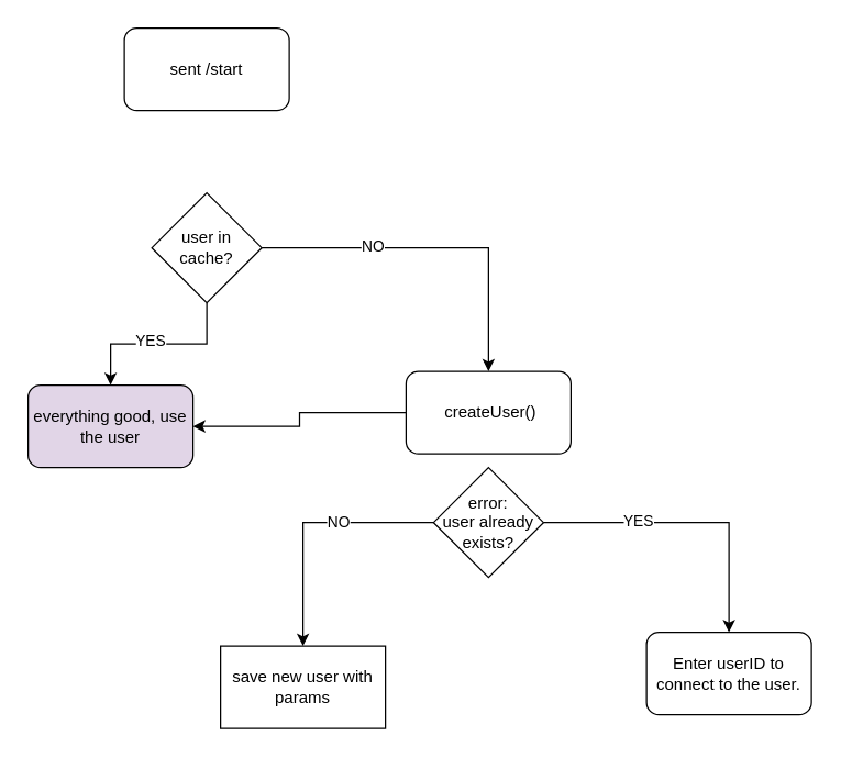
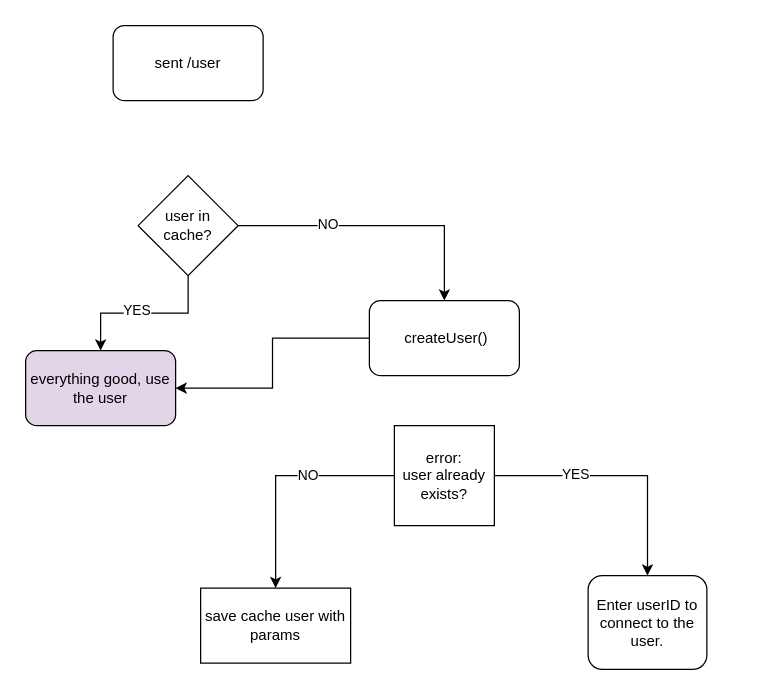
  <mxCell id="0" />
  <mxCell id="1" parent="0" />
- <mxCell id="2" value="sent /start" style="rounded=1;whiteSpace=wrap;html=1;" parent="1" vertex="1"><mxGeometry x="90" y="20" width="120" height="60" as="geometry" /></mxCell>
+ <mxCell id="2" value="sent /user" style="rounded=1;whiteSpace=wrap;html=1;" parent="1" vertex="1"><mxGeometry x="90" y="20" width="120" height="60" as="geometry" /></mxCell>
  <mxCell id="3" style="edgeStyle=orthogonalEdgeStyle;rounded=0;orthogonalLoop=1;jettySize=auto;html=1;" edge="1" parent="1" source="7" target="8"><mxGeometry relative="1" as="geometry" /></mxCell>
  <mxCell id="4" value="YES" style="edgeLabel;html=1;align=center;verticalAlign=middle;resizable=0;points=[];" vertex="1" connectable="0" parent="3"><mxGeometry x="0.108" y="-3" relative="1" as="geometry"><mxPoint as="offset" /></mxGeometry></mxCell>
  <mxCell id="5" style="edgeStyle=orthogonalEdgeStyle;rounded=0;orthogonalLoop=1;jettySize=auto;html=1;entryX=0.5;entryY=0;entryDx=0;entryDy=0;" edge="1" parent="1" source="7" target="10"><mxGeometry relative="1" as="geometry"><mxPoint x="580" y="240" as="targetPoint" /></mxGeometry></mxCell>
  <mxCell id="6" value="NO" style="edgeLabel;html=1;align=center;verticalAlign=middle;resizable=0;points=[];" vertex="1" connectable="0" parent="5"><mxGeometry x="-0.373" y="2" relative="1" as="geometry"><mxPoint as="offset" /></mxGeometry></mxCell>
  <mxCell id="7" value="user in cache?" style="rhombus;whiteSpace=wrap;html=1;" parent="1" vertex="1"><mxGeometry x="110" y="140" width="80" height="80" as="geometry" /></mxCell>
  <mxCell id="8" value="everything good, use the user" style="rounded=1;whiteSpace=wrap;html=1;fillColor=#e1d5e7;" parent="1" vertex="1"><mxGeometry x="20" y="280" width="120" height="60" as="geometry" /></mxCell>
  <mxCell id="9" style="edgeStyle=orthogonalEdgeStyle;rounded=0;orthogonalLoop=1;jettySize=auto;html=1;" edge="1" parent="1" source="10" target="8"><mxGeometry relative="1" as="geometry"><mxPoint x="355" y="340" as="targetPoint" /></mxGeometry></mxCell>
- <mxCell id="10" value="&amp;nbsp;createUser()" style="rounded=1;whiteSpace=wrap;html=1;" vertex="1" parent="1"><mxGeometry x="295" y="270" width="120" height="60" as="geometry" /></mxCell>
+ <mxCell id="10" value="&amp;nbsp;createUser()" style="rounded=1;whiteSpace=wrap;html=1;" vertex="1" parent="1"><mxGeometry x="295" y="240" width="120" height="60" as="geometry" /></mxCell>
  <mxCell id="11" style="edgeStyle=orthogonalEdgeStyle;rounded=0;orthogonalLoop=1;jettySize=auto;html=1;" edge="1" parent="1" source="15" target="16"><mxGeometry relative="1" as="geometry" /></mxCell>
  <mxCell id="12" value="NO" style="edgeLabel;html=1;align=center;verticalAlign=middle;resizable=0;points=[];" vertex="1" connectable="0" parent="11"><mxGeometry x="-0.243" y="-1" relative="1" as="geometry"><mxPoint as="offset" /></mxGeometry></mxCell>
  <mxCell id="13" style="edgeStyle=orthogonalEdgeStyle;rounded=0;orthogonalLoop=1;jettySize=auto;html=1;entryX=0.5;entryY=0;entryDx=0;entryDy=0;" edge="1" parent="1" source="15" target="17"><mxGeometry relative="1" as="geometry" /></mxCell>
  <mxCell id="14" value="YES" style="edgeLabel;html=1;align=center;verticalAlign=middle;resizable=0;points=[];" vertex="1" connectable="0" parent="13"><mxGeometry x="-0.367" y="2" relative="1" as="geometry"><mxPoint as="offset" /></mxGeometry></mxCell>
- <mxCell id="15" value="error:&lt;br&gt;user already exists?" style="rhombus;whiteSpace=wrap;html=1;" vertex="1" parent="1"><mxGeometry x="315" y="340" width="80" height="80" as="geometry" /></mxCell>
- <mxCell id="16" value="save new user with params" style="rounded=0;whiteSpace=wrap;html=1;" vertex="1" parent="1"><mxGeometry x="160" y="470" width="120" height="60" as="geometry" /></mxCell>
- <mxCell id="17" value="Enter userID to connect to the user." style="rounded=1;whiteSpace=wrap;html=1;" vertex="1" parent="1"><mxGeometry x="470" y="460" width="120" height="60" as="geometry" /></mxCell>
+ <mxCell id="15" value="error:&lt;br&gt;user already exists?" style="whiteSpace=wrap;html=1;rounded=0;" vertex="1" parent="1"><mxGeometry x="315" y="340" width="80" height="80" as="geometry" /></mxCell>
+ <mxCell id="16" value="save cache user with params" style="rounded=0;whiteSpace=wrap;html=1;" vertex="1" parent="1"><mxGeometry x="160" y="470" width="120" height="60" as="geometry" /></mxCell>
+ <mxCell id="17" value="Enter userID to connect to the user." style="rounded=1;whiteSpace=wrap;html=1;" vertex="1" parent="1"><mxGeometry x="470" y="460" width="95" height="75" as="geometry" /></mxCell>
